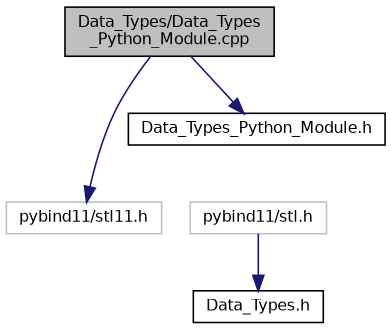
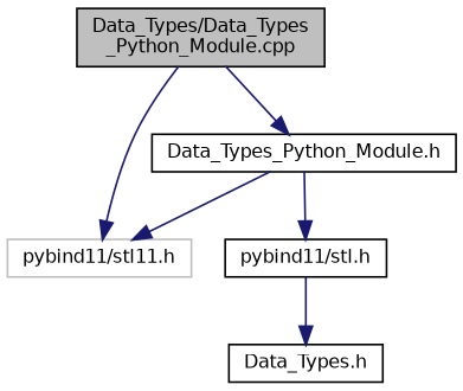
  digraph {
    node [color=black fontname=Helvetica fontsize=10 shape=record]
    edge [color=midnightblue fontname=Helvetica fontsize=10 labelfontname=Helvetica labelfontsize=10 style=solid]
    n1 [fillcolor=grey75 fontcolor=black height=0.2 label="Data_Types/Data_Types\l_Python_Module.cpp" style=filled width=0.4]
    n2 [color=grey75 height=0.2 label="pybind11/stl11.h" width=0.4]
    n3 [height=0.2 label="Data_Types_Python_Module.h" width=0.4]
-   n4 [color=grey75 height=0.2 label="pybind11/stl.h" width=0.4]
+   n4 [height=0.2 label="pybind11/stl.h" width=0.4]
    n5 [height=0.2 label="Data_Types.h" width=0.4]
    n1 -> n2
    n1 -> n3
+   n3 -> n2
+   n3 -> n4
    n4 -> n5
  }
